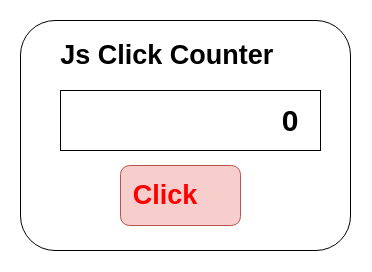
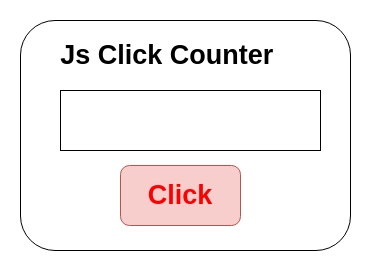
  <mxCell id="0" />
  <mxCell id="1" parent="0" />
  <mxCell id="2" value="" style="rounded=1;whiteSpace=wrap;html=1;fontStyle=1;labelPosition=center;verticalLabelPosition=top;align=center;verticalAlign=bottom;fontFamily=Verdana;" vertex="1" parent="1"><mxGeometry x="20" y="20" width="330" height="230" as="geometry" /></mxCell>
  <mxCell id="3" value="" style="rounded=1;whiteSpace=wrap;html=1;fillColor=#f8cecc;strokeColor=#b85450;fontStyle=1" vertex="1" parent="1"><mxGeometry x="120" y="165" width="120" height="60" as="geometry" /></mxCell>
  <mxCell id="4" value="&lt;font&gt;Js Click Counter&amp;nbsp;&lt;/font&gt;" style="text;html=1;align=center;verticalAlign=middle;whiteSpace=wrap;rounded=0;strokeColor=none;fillColor=none;labelBackgroundColor=none;fontStyle=1;fontSize=27;labelPosition=center;verticalLabelPosition=middle;fontColor=#000000;" vertex="1" parent="1"><mxGeometry x="47.5" y="40" width="245" height="30" as="geometry" /></mxCell>
- <mxCell id="5" value="Click" style="text;html=1;align=center;verticalAlign=middle;whiteSpace=wrap;rounded=0;fontSize=27;fontStyle=1;fontColor=#FF0000;" vertex="1" parent="1"><mxGeometry x="135" y="180" width="60" height="30" as="geometry" /></mxCell>
+ <mxCell id="5" value="Click" style="text;html=1;align=center;verticalAlign=middle;whiteSpace=wrap;rounded=0;fontSize=27;fontStyle=1;fontColor=#FF0000;" vertex="1" parent="1"><mxGeometry x="150" y="180" width="60" height="30" as="geometry" /></mxCell>
  <mxCell id="6" value="" style="rounded=0;whiteSpace=wrap;html=1;" vertex="1" parent="1"><mxGeometry x="60" y="90" width="260" height="60" as="geometry" /></mxCell>
- <mxCell id="7" value="0" style="text;html=1;align=center;verticalAlign=middle;whiteSpace=wrap;rounded=0;fontSize=30;fontStyle=1" vertex="1" parent="1"><mxGeometry x="260" y="105" width="60" height="30" as="geometry" /></mxCell>
